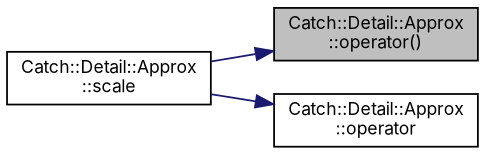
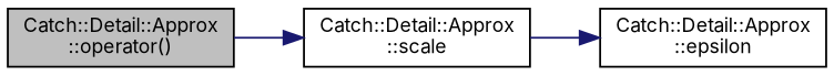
  digraph {
    fontname=Inter
    rankdir=LR
    node [color=black fillcolor=white fontname=Inter fontsize=10 shape=record style=filled]
    edge [color=midnightblue fontname=Inter fontsize=10 labelfontname=Helvetica labelfontsize=10 style=solid]
    n1 [fillcolor=grey75 fontcolor=black height=0.2 label="Catch::Detail::Approx\l::operator()" width=0.4]
    n2 [height=0.2 label="Catch::Detail::Approx\l::scale" width=0.4]
-   n3 [height=0.2 label="Catch::Detail::Approx\l::operator" width=0.4]
-   n2 -> n1
+   n3 [height=0.2 label="Catch::Detail::Approx\l::epsilon" width=0.4]
+   n1 -> n2
    n2 -> n3
  }
